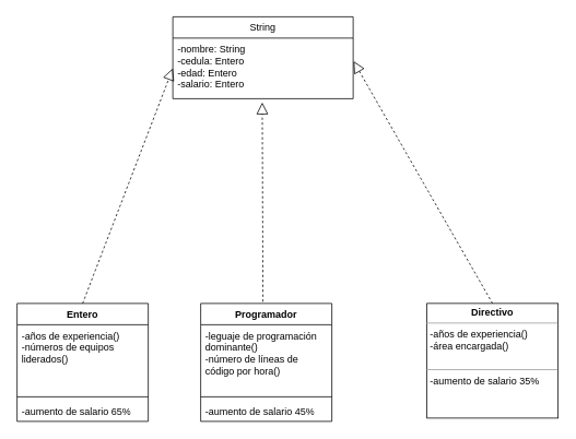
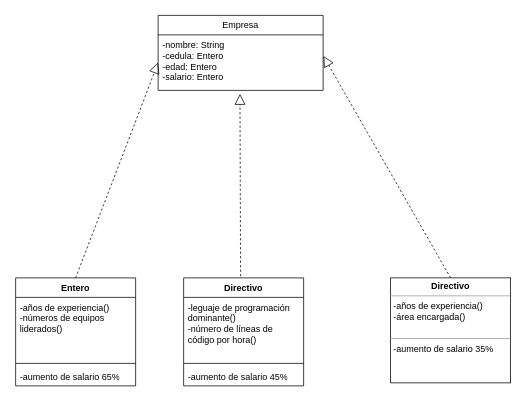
  <mxCell id="0" />
  <mxCell id="1" parent="0" />
- <mxCell id="2" value="String" style="swimlane;fontStyle=0;childLayout=stackLayout;horizontal=1;startSize=26;fillColor=none;horizontalStack=0;resizeParent=1;resizeParentMax=0;resizeLast=0;collapsible=1;marginBottom=0;whiteSpace=wrap;html=1;" vertex="1" parent="1"><mxGeometry x="210" y="20" width="220" height="100" as="geometry" /></mxCell>
+ <mxCell id="2" value="Empresa" style="swimlane;fontStyle=0;childLayout=stackLayout;horizontal=1;startSize=26;fillColor=none;horizontalStack=0;resizeParent=1;resizeParentMax=0;resizeLast=0;collapsible=1;marginBottom=0;whiteSpace=wrap;html=1;" vertex="1" parent="1"><mxGeometry x="210" y="20" width="220" height="100" as="geometry" /></mxCell>
  <mxCell id="3" value="-nombre: String&amp;nbsp;&lt;br style=&quot;border-color: var(--border-color);&quot;&gt;-cedula: Entero&lt;br style=&quot;border-color: var(--border-color);&quot;&gt;-edad: Entero&lt;br style=&quot;border-color: var(--border-color);&quot;&gt;-salario: Entero" style="text;strokeColor=none;fillColor=none;align=left;verticalAlign=top;spacingLeft=4;spacingRight=4;overflow=hidden;rotatable=0;points=[[0,0.5],[1,0.5]];portConstraint=eastwest;whiteSpace=wrap;html=1;" vertex="1" parent="2"><mxGeometry y="26" width="220" height="74" as="geometry" /></mxCell>
  <mxCell id="4" value="" style="endArrow=block;dashed=1;endFill=0;endSize=12;html=1;rounded=0;entryX=0.496;entryY=1.062;entryDx=0;entryDy=0;entryPerimeter=0;exitX=0.475;exitY=0.069;exitDx=0;exitDy=0;exitPerimeter=0;" edge="1" parent="1" source="5" target="3"><mxGeometry width="160" relative="1" as="geometry"><mxPoint x="320" y="390" as="sourcePoint" /><mxPoint x="400" y="290" as="targetPoint" /></mxGeometry></mxCell>
- <mxCell id="5" value="Programador" style="swimlane;fontStyle=1;align=center;verticalAlign=top;childLayout=stackLayout;horizontal=1;startSize=26;horizontalStack=0;resizeParent=1;resizeParentMax=0;resizeLast=0;collapsible=1;marginBottom=0;whiteSpace=wrap;html=1;" vertex="1" parent="1"><mxGeometry x="244" y="370" width="160" height="144" as="geometry" /></mxCell>
+ <mxCell id="5" value="Directivo" style="swimlane;fontStyle=1;align=center;verticalAlign=top;childLayout=stackLayout;horizontal=1;startSize=26;horizontalStack=0;resizeParent=1;resizeParentMax=0;resizeLast=0;collapsible=1;marginBottom=0;whiteSpace=wrap;html=1;" vertex="1" parent="1"><mxGeometry x="244" y="370" width="160" height="144" as="geometry" /></mxCell>
  <mxCell id="6" value="-leguaje de programación dominante()&lt;br style=&quot;border-color: var(--border-color);&quot;&gt;-número de líneas de código por hora()" style="text;strokeColor=none;fillColor=none;align=left;verticalAlign=top;spacingLeft=4;spacingRight=4;overflow=hidden;rotatable=0;points=[[0,0.5],[1,0.5]];portConstraint=eastwest;whiteSpace=wrap;html=1;" vertex="1" parent="5"><mxGeometry y="26" width="160" height="84" as="geometry" /></mxCell>
  <mxCell id="7" value="" style="line;strokeWidth=1;fillColor=none;align=left;verticalAlign=middle;spacingTop=-1;spacingLeft=3;spacingRight=3;rotatable=0;labelPosition=right;points=[];portConstraint=eastwest;strokeColor=inherit;" vertex="1" parent="5"><mxGeometry y="110" width="160" height="8" as="geometry" /></mxCell>
  <mxCell id="8" value="-aumento de salario 45%" style="text;strokeColor=none;fillColor=none;align=left;verticalAlign=top;spacingLeft=4;spacingRight=4;overflow=hidden;rotatable=0;points=[[0,0.5],[1,0.5]];portConstraint=eastwest;whiteSpace=wrap;html=1;" vertex="1" parent="5"><mxGeometry y="118" width="160" height="26" as="geometry" /></mxCell>
  <mxCell id="9" value="Entero" style="swimlane;fontStyle=1;align=center;verticalAlign=top;childLayout=stackLayout;horizontal=1;startSize=26;horizontalStack=0;resizeParent=1;resizeParentMax=0;resizeLast=0;collapsible=1;marginBottom=0;whiteSpace=wrap;html=1;" vertex="1" parent="1"><mxGeometry x="20" y="370" width="160" height="144" as="geometry" /></mxCell>
  <mxCell id="10" value="-años de experiencia()&lt;br&gt;-números de equipos liderados()&lt;br&gt;" style="text;strokeColor=none;fillColor=none;align=left;verticalAlign=top;spacingLeft=4;spacingRight=4;overflow=hidden;rotatable=0;points=[[0,0.5],[1,0.5]];portConstraint=eastwest;whiteSpace=wrap;html=1;" vertex="1" parent="9"><mxGeometry y="26" width="160" height="84" as="geometry" /></mxCell>
  <mxCell id="11" value="" style="line;strokeWidth=1;fillColor=none;align=left;verticalAlign=middle;spacingTop=-1;spacingLeft=3;spacingRight=3;rotatable=0;labelPosition=right;points=[];portConstraint=eastwest;strokeColor=inherit;" vertex="1" parent="9"><mxGeometry y="110" width="160" height="8" as="geometry" /></mxCell>
  <mxCell id="12" value="-aumento de salario 65%" style="text;strokeColor=none;fillColor=none;align=left;verticalAlign=top;spacingLeft=4;spacingRight=4;overflow=hidden;rotatable=0;points=[[0,0.5],[1,0.5]];portConstraint=eastwest;whiteSpace=wrap;html=1;" vertex="1" parent="9"><mxGeometry y="118" width="160" height="26" as="geometry" /></mxCell>
  <mxCell id="13" value="" style="endArrow=block;dashed=1;endFill=0;endSize=12;html=1;rounded=0;entryX=0;entryY=0.5;entryDx=0;entryDy=0;exitX=0.5;exitY=0;exitDx=0;exitDy=0;" edge="1" parent="1" source="9" target="3"><mxGeometry width="160" relative="1" as="geometry"><mxPoint x="240" y="290" as="sourcePoint" /><mxPoint x="400" y="290" as="targetPoint" /></mxGeometry></mxCell>
  <mxCell id="14" value="" style="endArrow=block;dashed=1;endFill=0;endSize=12;html=1;rounded=0;entryX=1.002;entryY=0.381;entryDx=0;entryDy=0;entryPerimeter=0;exitX=0.5;exitY=0;exitDx=0;exitDy=0;" edge="1" parent="1" source="15" target="3"><mxGeometry width="160" relative="1" as="geometry"><mxPoint x="600" y="370" as="sourcePoint" /><mxPoint x="400" y="290" as="targetPoint" /></mxGeometry></mxCell>
  <mxCell id="15" value="&lt;p style=&quot;margin:0px;margin-top:4px;text-align:center;&quot;&gt;&lt;b&gt;Directivo&lt;/b&gt;&lt;/p&gt;&lt;hr size=&quot;1&quot;&gt;&lt;p style=&quot;margin:0px;margin-left:4px;&quot;&gt;-años de experiencia()&lt;/p&gt;&lt;p style=&quot;margin:0px;margin-left:4px;&quot;&gt;-área encargada()&lt;/p&gt;&lt;p style=&quot;margin:0px;margin-left:4px;&quot;&gt;&lt;br&gt;&lt;/p&gt;&lt;hr size=&quot;1&quot;&gt;&lt;p style=&quot;margin:0px;margin-left:4px;&quot;&gt;-aumento de salario 35%&lt;/p&gt;" style="verticalAlign=top;align=left;overflow=fill;fontSize=12;fontFamily=Helvetica;html=1;whiteSpace=wrap;" vertex="1" parent="1"><mxGeometry x="520" y="370" width="160" height="140" as="geometry" /></mxCell>
